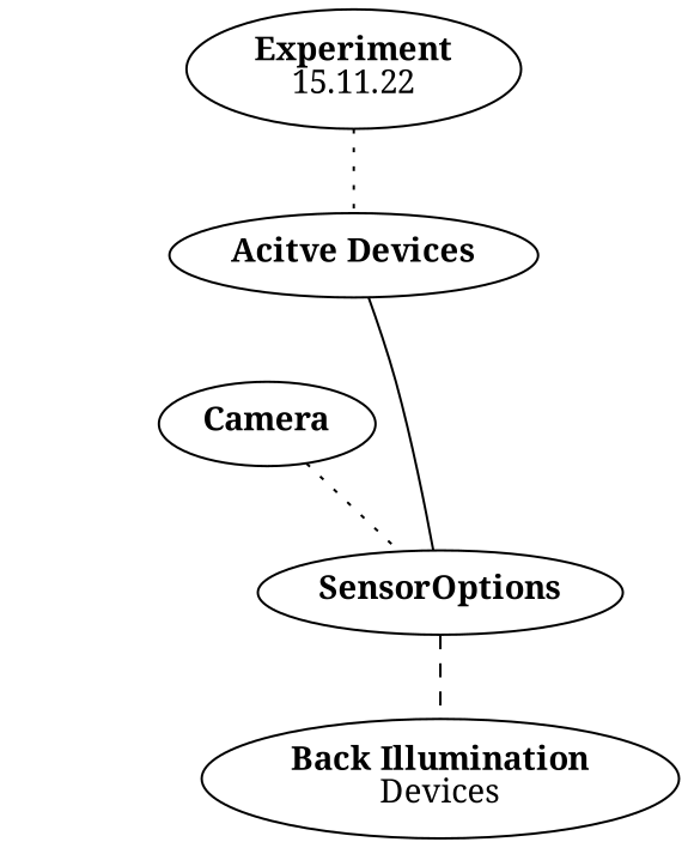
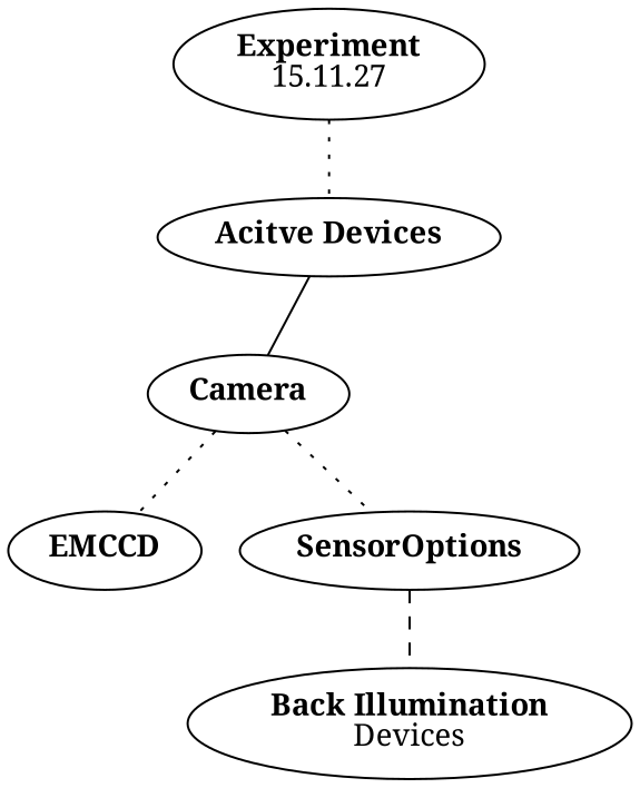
  graph {
    fontname="Noto Serif"
    node [fontname="Noto Serif"]
    edge [fontname="Noto Serif" style=dotted]
-   n1 [label=<<b>Experiment</b><BR ALIGN="LEFT"     />15.11.22<BR ALIGN="CENTER"/>>]
+   n1 [label=<<b>Experiment</b><BR ALIGN="LEFT"     />15.11.27<BR ALIGN="CENTER"/>>]
    n2 [label=<<b>Acitve Devices</b>>]
    n3 [label=<<b>Camera</b>>]
+   n4 [label=<<b>EMCCD</b>>]
    n5 [label=<<b>SensorOptions</b>>]
    n6 [label=<<b>Back Illumination</b><BR ALIGN="LEFT"     />Devices<BR ALIGN="CENTER"/>>]
    n1 -- n2
-   n2 -- n5 [style=solid]
+   n2 -- n3 [style=solid]
+   n3 -- n4
    n3 -- n5
    n5 -- n6 [style=dashed]
  }
